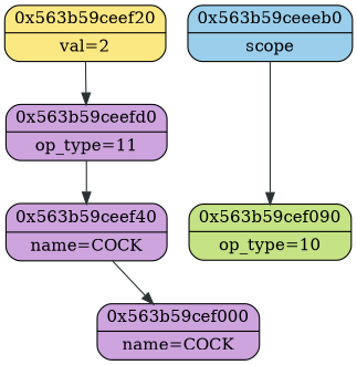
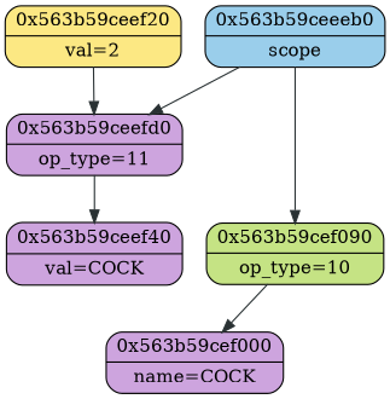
  digraph {
    node [fillcolor="#CDA4DE" shape=Mrecord style=filled]
    edge [color="#293133"]
    n1 [fillcolor="#9ACEEB" label="{{0x563b59ceeeb0} | {scope}}"]
    n2 [label="{{0x563b59ceefd0} | {op_type=11}}"]
    n3 [fillcolor="#C5E384" label="{{0x563b59cef090} | {op_type=10}}"]
-   n4 [label="{{0x563b59ceef40} | {name=COCK}}"]
+   n4 [label="{{0x563b59ceef40} | {val=COCK}}"]
    n5 [label="{{0x563b59cef000} | {name=COCK}}"]
    n6 [fillcolor="#FCE883" label="{{0x563b59ceef20} | {val=2}}"]
+   n1 -> n2
    n1 -> n3
    n2 -> n4
-   n4 -> n5
+   n3 -> n5
    n6 -> n2
  }
